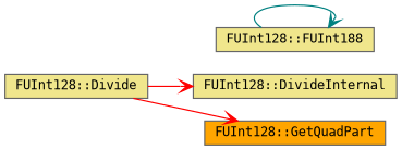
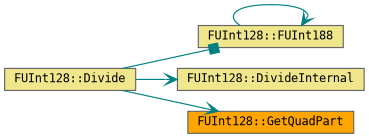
  digraph {
    fontname="DejaVu Sans Mono"
    rankdir=LR
    node [color=grey40 fillcolor=khaki fontname="DejaVu Sans Mono" fontsize=10 shape=box style=filled]
    edge [arrowhead=vee color=teal fontname="DejaVu Sans Mono" fontsize=10 labelfontname=Helvetica labelfontsize=10 style=solid]
    n1 [color=gray40 fontcolor=black height=0.2 label="FUInt128::Divide" width=0.4]
    n2 [height=0.2 label="FUInt128::FUInt188" width=0.4]
    n3 [height=0.2 label="FUInt128::DivideInternal" width=0.4]
    n4 [fillcolor=orange height=0.2 label="FUInt128::GetQuadPart" width=0.4]
-   n1 -> n3 [color=red]
-   n1 -> n4 [color=red]
+   n1 -> n2 [arrowhead=box]
+   n1 -> n3
+   n1 -> n4
    n2 -> n2
  }
